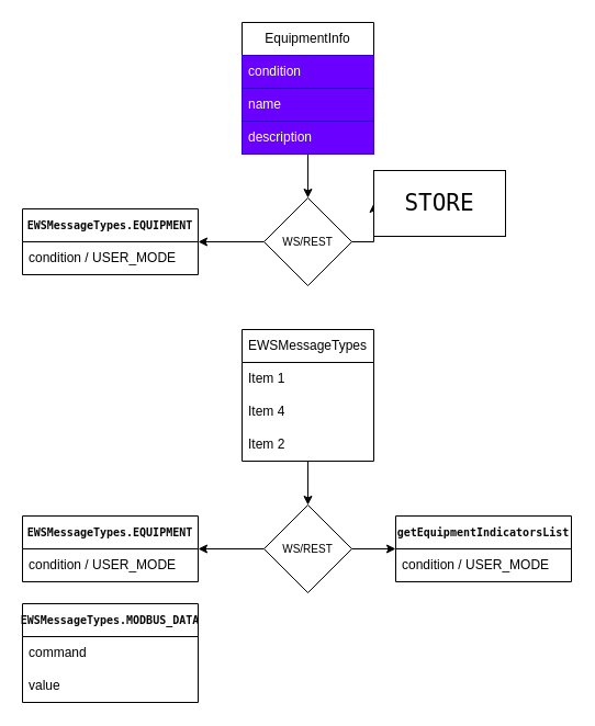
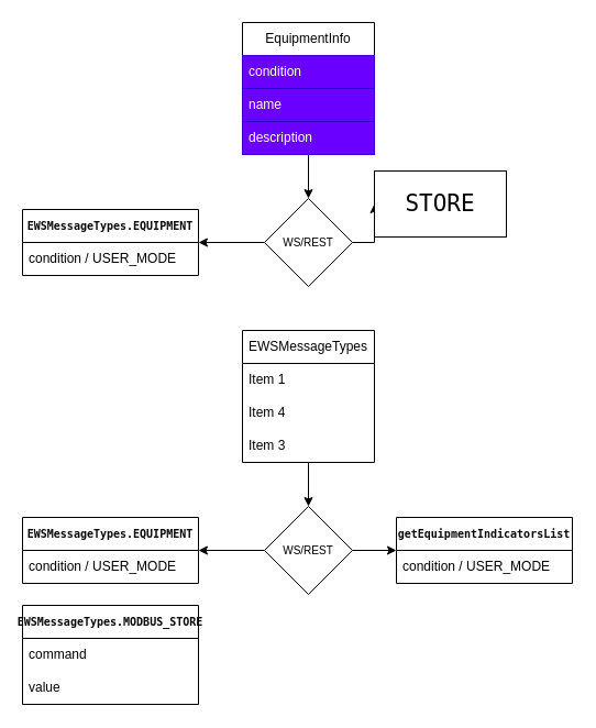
  <mxCell id="0" />
  <mxCell id="1" parent="0" />
  <mxCell id="2" value="" style="edgeStyle=orthogonalEdgeStyle;rounded=0;orthogonalLoop=1;jettySize=auto;html=1;" edge="1" parent="1" source="3" target="9"><mxGeometry relative="1" as="geometry" /></mxCell>
  <mxCell id="3" value="EquipmentInfo" style="swimlane;fontStyle=0;childLayout=stackLayout;horizontal=1;startSize=30;horizontalStack=0;resizeParent=1;resizeParentMax=0;resizeLast=0;collapsible=1;marginBottom=0;whiteSpace=wrap;html=1;" vertex="1" parent="1"><mxGeometry x="220" y="20" width="120" height="120" as="geometry" /></mxCell>
  <mxCell id="4" value="condition" style="text;strokeColor=#3700CC;fillColor=#6a00ff;align=left;verticalAlign=middle;spacingLeft=4;spacingRight=4;overflow=hidden;points=[[0,0.5],[1,0.5]];portConstraint=eastwest;rotatable=0;whiteSpace=wrap;html=1;fontColor=#ffffff;" vertex="1" parent="3"><mxGeometry y="30" width="120" height="30" as="geometry" /></mxCell>
  <mxCell id="5" value="name" style="text;strokeColor=#3700CC;fillColor=#6a00ff;align=left;verticalAlign=middle;spacingLeft=4;spacingRight=4;overflow=hidden;points=[[0,0.5],[1,0.5]];portConstraint=eastwest;rotatable=0;whiteSpace=wrap;html=1;fontColor=#ffffff;" vertex="1" parent="3"><mxGeometry y="60" width="120" height="30" as="geometry" /></mxCell>
  <mxCell id="6" value="description" style="text;strokeColor=#3700CC;fillColor=#6a00ff;align=left;verticalAlign=middle;spacingLeft=4;spacingRight=4;overflow=hidden;points=[[0,0.5],[1,0.5]];portConstraint=eastwest;rotatable=0;whiteSpace=wrap;html=1;fontColor=#ffffff;" vertex="1" parent="3"><mxGeometry y="90" width="120" height="30" as="geometry" /></mxCell>
  <mxCell id="7" value="" style="edgeStyle=orthogonalEdgeStyle;rounded=0;orthogonalLoop=1;jettySize=auto;html=1;" edge="1" parent="1" source="9" target="10"><mxGeometry relative="1" as="geometry" /></mxCell>
  <mxCell id="8" style="edgeStyle=orthogonalEdgeStyle;rounded=0;orthogonalLoop=1;jettySize=auto;html=1;entryX=1;entryY=0.5;entryDx=0;entryDy=0;" edge="1" parent="1" source="9" target="11"><mxGeometry relative="1" as="geometry" /></mxCell>
  <mxCell id="9" value="&lt;font style=&quot;font-size: 10px;&quot;&gt;WS/REST&lt;/font&gt;" style="rhombus;whiteSpace=wrap;html=1;fontStyle=0;startSize=30;" vertex="1" parent="1"><mxGeometry x="240" y="180" width="80" height="80" as="geometry" /></mxCell>
  <mxCell id="10" value="&lt;div style=&quot;font-family: &amp;quot;JetBrains Mono&amp;quot;, monospace;&quot;&gt;&lt;pre style=&quot;&quot;&gt;&lt;font style=&quot;font-size: 21px;&quot;&gt;STORE&lt;/font&gt;&lt;/pre&gt;&lt;/div&gt;" style="whiteSpace=wrap;html=1;fontStyle=0;startSize=30;" vertex="1" parent="1"><mxGeometry x="340" y="155" width="120" height="60" as="geometry" /></mxCell>
  <mxCell id="11" value="&lt;div style=&quot;font-family: &amp;quot;JetBrains Mono&amp;quot;, monospace; font-size: 10px;&quot;&gt;&lt;pre style=&quot;&quot;&gt;&lt;font style=&quot;&quot; color=&quot;#070708&quot;&gt;&lt;b&gt;EWSMessageTypes.EQUIPMENT&lt;/b&gt;&lt;/font&gt;&lt;/pre&gt;&lt;/div&gt;" style="swimlane;fontStyle=0;childLayout=stackLayout;horizontal=1;startSize=30;horizontalStack=0;resizeParent=1;resizeParentMax=0;resizeLast=0;collapsible=1;marginBottom=0;whiteSpace=wrap;html=1;" vertex="1" parent="1"><mxGeometry x="20" y="190" width="160" height="60" as="geometry" /></mxCell>
  <mxCell id="12" value="condition / USER_MODE" style="text;strokeColor=none;fillColor=none;align=left;verticalAlign=middle;spacingLeft=4;spacingRight=4;overflow=hidden;points=[[0,0.5],[1,0.5]];portConstraint=eastwest;rotatable=0;whiteSpace=wrap;html=1;" vertex="1" parent="11"><mxGeometry y="30" width="160" height="30" as="geometry" /></mxCell>
  <mxCell id="13" style="edgeStyle=orthogonalEdgeStyle;rounded=0;orthogonalLoop=1;jettySize=auto;html=1;entryX=0.5;entryY=0;entryDx=0;entryDy=0;" edge="1" parent="1" source="14" target="20"><mxGeometry relative="1" as="geometry" /></mxCell>
  <mxCell id="14" value="EWSMessageTypes" style="swimlane;fontStyle=0;childLayout=stackLayout;horizontal=1;startSize=30;horizontalStack=0;resizeParent=1;resizeParentMax=0;resizeLast=0;collapsible=1;marginBottom=0;whiteSpace=wrap;html=1;" vertex="1" parent="1"><mxGeometry x="220" y="300" width="120" height="120" as="geometry" /></mxCell>
  <mxCell id="15" value="Item 1" style="text;strokeColor=none;fillColor=none;align=left;verticalAlign=middle;spacingLeft=4;spacingRight=4;overflow=hidden;points=[[0,0.5],[1,0.5]];portConstraint=eastwest;rotatable=0;whiteSpace=wrap;html=1;" vertex="1" parent="14"><mxGeometry y="30" width="120" height="30" as="geometry" /></mxCell>
  <mxCell id="16" value="Item 4" style="text;strokeColor=none;fillColor=none;align=left;verticalAlign=middle;spacingLeft=4;spacingRight=4;overflow=hidden;points=[[0,0.5],[1,0.5]];portConstraint=eastwest;rotatable=0;whiteSpace=wrap;html=1;" vertex="1" parent="14"><mxGeometry y="60" width="120" height="30" as="geometry" /></mxCell>
- <mxCell id="17" value="Item 2" style="text;strokeColor=none;fillColor=none;align=left;verticalAlign=middle;spacingLeft=4;spacingRight=4;overflow=hidden;points=[[0,0.5],[1,0.5]];portConstraint=eastwest;rotatable=0;whiteSpace=wrap;html=1;" vertex="1" parent="14"><mxGeometry y="90" width="120" height="30" as="geometry" /></mxCell>
+ <mxCell id="17" value="Item 3" style="text;strokeColor=none;fillColor=none;align=left;verticalAlign=middle;spacingLeft=4;spacingRight=4;overflow=hidden;points=[[0,0.5],[1,0.5]];portConstraint=eastwest;rotatable=0;whiteSpace=wrap;html=1;" vertex="1" parent="14"><mxGeometry y="90" width="120" height="30" as="geometry" /></mxCell>
  <mxCell id="18" style="edgeStyle=orthogonalEdgeStyle;rounded=0;orthogonalLoop=1;jettySize=auto;html=1;entryX=1;entryY=0.5;entryDx=0;entryDy=0;" edge="1" parent="1" source="20" target="21"><mxGeometry relative="1" as="geometry" /></mxCell>
  <mxCell id="19" style="edgeStyle=orthogonalEdgeStyle;rounded=0;orthogonalLoop=1;jettySize=auto;html=1;entryX=0;entryY=0.5;entryDx=0;entryDy=0;" edge="1" parent="1" source="20" target="23"><mxGeometry relative="1" as="geometry" /></mxCell>
  <mxCell id="20" value="&lt;font style=&quot;font-size: 10px;&quot;&gt;WS/REST&lt;/font&gt;" style="rhombus;whiteSpace=wrap;html=1;fontStyle=0;startSize=30;" vertex="1" parent="1"><mxGeometry x="240" y="460" width="80" height="80" as="geometry" /></mxCell>
  <mxCell id="21" value="&lt;div style=&quot;font-family: &amp;quot;JetBrains Mono&amp;quot;, monospace; font-size: 10px;&quot;&gt;&lt;pre style=&quot;&quot;&gt;&lt;font style=&quot;&quot; color=&quot;#070708&quot;&gt;&lt;b&gt;EWSMessageTypes.EQUIPMENT&lt;/b&gt;&lt;/font&gt;&lt;/pre&gt;&lt;/div&gt;" style="swimlane;fontStyle=0;childLayout=stackLayout;horizontal=1;startSize=30;horizontalStack=0;resizeParent=1;resizeParentMax=0;resizeLast=0;collapsible=1;marginBottom=0;whiteSpace=wrap;html=1;" vertex="1" parent="1"><mxGeometry x="20" y="470" width="160" height="60" as="geometry" /></mxCell>
  <mxCell id="22" value="condition / USER_MODE" style="text;strokeColor=none;fillColor=none;align=left;verticalAlign=middle;spacingLeft=4;spacingRight=4;overflow=hidden;points=[[0,0.5],[1,0.5]];portConstraint=eastwest;rotatable=0;whiteSpace=wrap;html=1;" vertex="1" parent="21"><mxGeometry y="30" width="160" height="30" as="geometry" /></mxCell>
  <mxCell id="23" value="&lt;div style=&quot;font-family: &amp;quot;JetBrains Mono&amp;quot;, monospace; font-size: 10px;&quot;&gt;&lt;pre style=&quot;&quot;&gt;&lt;div style=&quot;font-family: &amp;quot;JetBrains Mono&amp;quot;, monospace;&quot;&gt;&lt;pre style=&quot;&quot;&gt;&lt;b style=&quot;&quot;&gt;&lt;font color=&quot;#070708&quot;&gt;getEquipmentIndicatorsList&lt;/font&gt;&lt;/b&gt;&lt;/pre&gt;&lt;/div&gt;&lt;/pre&gt;&lt;/div&gt;" style="swimlane;fontStyle=0;childLayout=stackLayout;horizontal=1;startSize=30;horizontalStack=0;resizeParent=1;resizeParentMax=0;resizeLast=0;collapsible=1;marginBottom=0;whiteSpace=wrap;html=1;" vertex="1" parent="1"><mxGeometry x="360" y="470" width="160" height="60" as="geometry" /></mxCell>
  <mxCell id="24" value="condition / USER_MODE" style="text;strokeColor=none;fillColor=none;align=left;verticalAlign=middle;spacingLeft=4;spacingRight=4;overflow=hidden;points=[[0,0.5],[1,0.5]];portConstraint=eastwest;rotatable=0;whiteSpace=wrap;html=1;" vertex="1" parent="23"><mxGeometry y="30" width="160" height="30" as="geometry" /></mxCell>
- <mxCell id="25" value="&lt;div style=&quot;font-family: &amp;quot;JetBrains Mono&amp;quot;, monospace; font-size: 10px;&quot;&gt;&lt;pre style=&quot;&quot;&gt;&lt;div style=&quot;font-family: &amp;quot;JetBrains Mono&amp;quot;, monospace;&quot;&gt;&lt;pre style=&quot;&quot;&gt;&lt;b style=&quot;&quot;&gt;&lt;font style=&quot;&quot; color=&quot;#070708&quot;&gt;EWSMessageTypes.MODBUS_DATA&lt;/font&gt;&lt;/b&gt;&lt;/pre&gt;&lt;/div&gt;&lt;/pre&gt;&lt;/div&gt;" style="swimlane;fontStyle=0;childLayout=stackLayout;horizontal=1;startSize=30;horizontalStack=0;resizeParent=1;resizeParentMax=0;resizeLast=0;collapsible=1;marginBottom=0;whiteSpace=wrap;html=1;" vertex="1" parent="1"><mxGeometry x="20" y="550" width="160" height="90" as="geometry" /></mxCell>
+ <mxCell id="25" value="&lt;div style=&quot;font-family: &amp;quot;JetBrains Mono&amp;quot;, monospace; font-size: 10px;&quot;&gt;&lt;pre style=&quot;&quot;&gt;&lt;div style=&quot;font-family: &amp;quot;JetBrains Mono&amp;quot;, monospace;&quot;&gt;&lt;pre style=&quot;&quot;&gt;&lt;b style=&quot;&quot;&gt;&lt;font style=&quot;&quot; color=&quot;#070708&quot;&gt;EWSMessageTypes.MODBUS_STORE&lt;/font&gt;&lt;/b&gt;&lt;/pre&gt;&lt;/div&gt;&lt;/pre&gt;&lt;/div&gt;" style="swimlane;fontStyle=0;childLayout=stackLayout;horizontal=1;startSize=30;horizontalStack=0;resizeParent=1;resizeParentMax=0;resizeLast=0;collapsible=1;marginBottom=0;whiteSpace=wrap;html=1;" vertex="1" parent="1"><mxGeometry x="20" y="550" width="160" height="90" as="geometry" /></mxCell>
  <mxCell id="26" value="command" style="text;strokeColor=none;fillColor=none;align=left;verticalAlign=middle;spacingLeft=4;spacingRight=4;overflow=hidden;points=[[0,0.5],[1,0.5]];portConstraint=eastwest;rotatable=0;whiteSpace=wrap;html=1;" vertex="1" parent="25"><mxGeometry y="30" width="160" height="30" as="geometry" /></mxCell>
  <mxCell id="27" value="value" style="text;strokeColor=none;fillColor=none;align=left;verticalAlign=middle;spacingLeft=4;spacingRight=4;overflow=hidden;points=[[0,0.5],[1,0.5]];portConstraint=eastwest;rotatable=0;whiteSpace=wrap;html=1;" vertex="1" parent="25"><mxGeometry y="60" width="160" height="30" as="geometry" /></mxCell>
